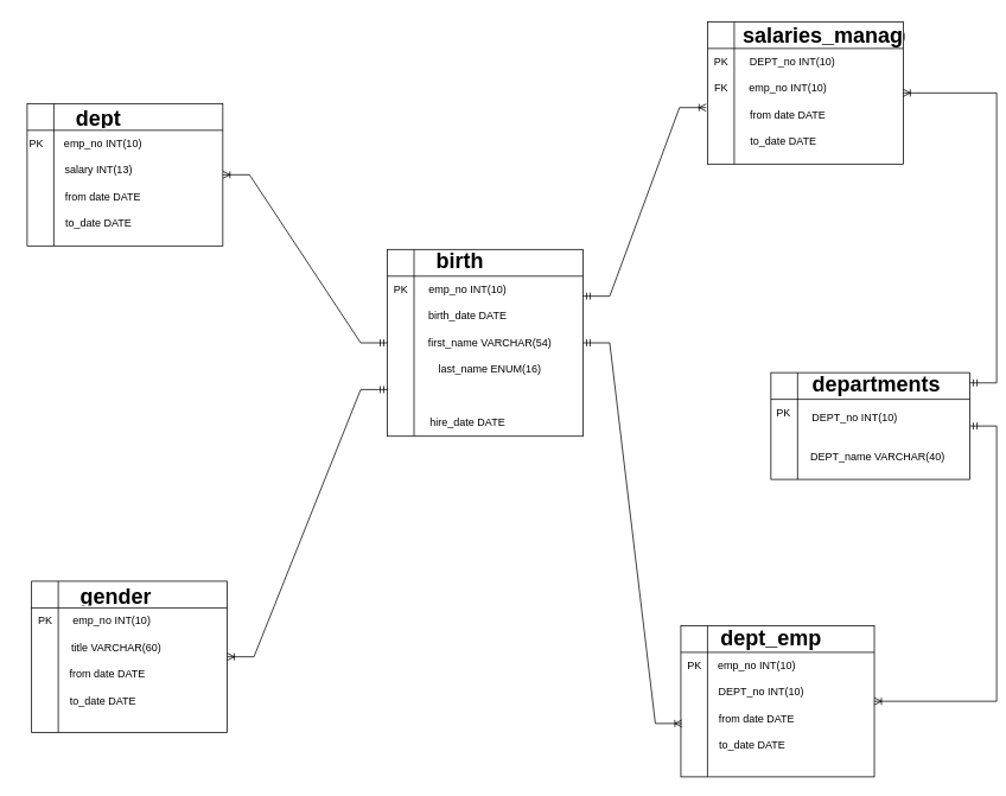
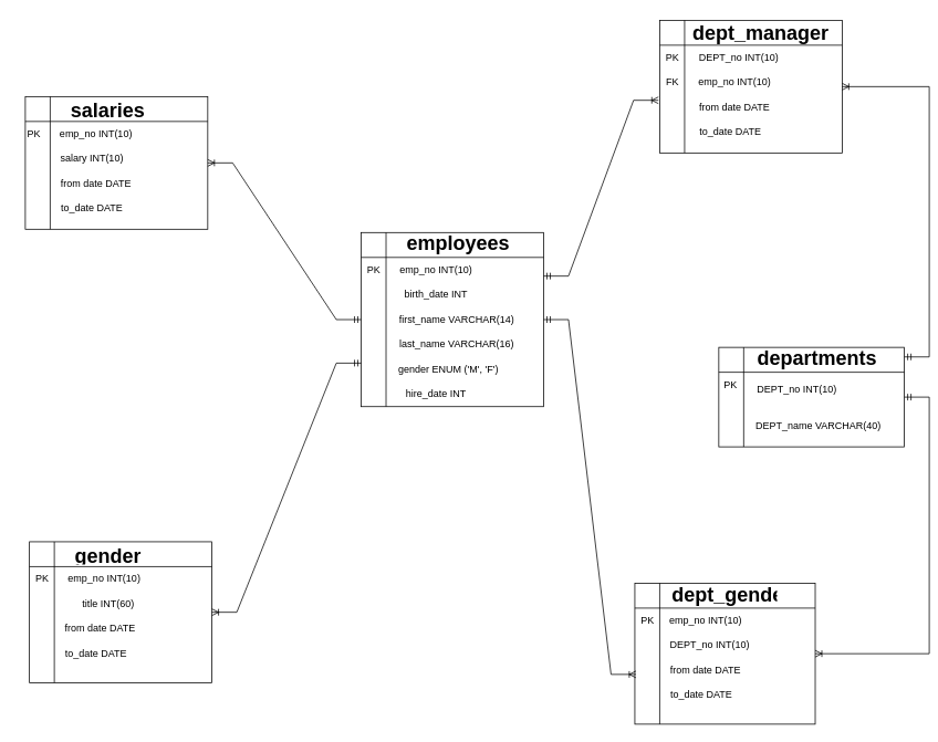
  <mxCell id="0" />
  <mxCell id="1" parent="0" />
  <mxCell id="2" value="" style="shape=internalStorage;whiteSpace=wrap;html=1;backgroundOutline=1;dx=30;dy=30;" vertex="1" parent="1"><mxGeometry x="435" y="280" width="220" height="210" as="geometry" /></mxCell>
- <mxCell id="3" value="&lt;h1&gt;birth&lt;/h1&gt;" style="text;html=1;strokeColor=none;fillColor=none;spacing=5;spacingTop=-20;whiteSpace=wrap;overflow=hidden;rounded=0;" vertex="1" parent="1"><mxGeometry x="485" y="274" width="190" height="34" as="geometry" /></mxCell>
+ <mxCell id="3" value="&lt;h1&gt;employees&lt;/h1&gt;" style="text;html=1;strokeColor=none;fillColor=none;spacing=5;spacingTop=-20;whiteSpace=wrap;overflow=hidden;rounded=0;" vertex="1" parent="1"><mxGeometry x="485" y="274" width="190" height="34" as="geometry" /></mxCell>
  <mxCell id="4" value="PK" style="text;html=1;align=center;verticalAlign=middle;resizable=0;points=[];autosize=1;strokeColor=none;fillColor=none;" vertex="1" parent="1"><mxGeometry x="430" y="310" width="40" height="30" as="geometry" /></mxCell>
  <mxCell id="5" value="" style="shape=internalStorage;whiteSpace=wrap;html=1;backgroundOutline=1;dx=30;dy=30;" vertex="1" parent="1"><mxGeometry x="866.25" y="418.5" width="223.75" height="120" as="geometry" /></mxCell>
  <mxCell id="6" value="&lt;h1&gt;departments&lt;/h1&gt;" style="text;html=1;strokeColor=none;fillColor=none;spacing=5;spacingTop=-20;whiteSpace=wrap;overflow=hidden;rounded=0;" vertex="1" parent="1"><mxGeometry x="908.12" y="411.5" width="190" height="38" as="geometry" /></mxCell>
  <mxCell id="7" value="PK" style="text;html=1;align=center;verticalAlign=middle;resizable=0;points=[];autosize=1;strokeColor=none;fillColor=none;" vertex="1" parent="1"><mxGeometry x="860" y="448.5" width="40" height="30" as="geometry" /></mxCell>
  <mxCell id="8" value="" style="shape=internalStorage;whiteSpace=wrap;html=1;backgroundOutline=1;dx=30;dy=30;" vertex="1" parent="1"><mxGeometry x="765" y="703" width="217.5" height="170" as="geometry" /></mxCell>
- <mxCell id="9" value="&lt;h1&gt;dept_emp&lt;/h1&gt;" style="text;html=1;strokeColor=none;fillColor=none;spacing=5;spacingTop=-20;whiteSpace=wrap;overflow=hidden;rounded=0;" vertex="1" parent="1"><mxGeometry x="805" y="697" width="135" height="40" as="geometry" /></mxCell>
+ <mxCell id="9" value="&lt;h1&gt;dept_gender&lt;/h1&gt;" style="text;html=1;strokeColor=none;fillColor=none;spacing=5;spacingTop=-20;whiteSpace=wrap;overflow=hidden;rounded=0;" vertex="1" parent="1"><mxGeometry x="805" y="697" width="135" height="40" as="geometry" /></mxCell>
  <mxCell id="10" value="PK" style="text;html=1;align=center;verticalAlign=middle;resizable=0;points=[];autosize=1;strokeColor=none;fillColor=none;" vertex="1" parent="1"><mxGeometry x="760" y="733" width="40" height="30" as="geometry" /></mxCell>
  <mxCell id="11" value="" style="shape=internalStorage;whiteSpace=wrap;html=1;backgroundOutline=1;dx=30;dy=30;" vertex="1" parent="1"><mxGeometry x="35" y="653" width="220" height="170" as="geometry" /></mxCell>
  <mxCell id="12" value="&lt;h1&gt;gender&lt;/h1&gt;" style="text;html=1;strokeColor=none;fillColor=none;spacing=5;spacingTop=-20;whiteSpace=wrap;overflow=hidden;rounded=0;" vertex="1" parent="1"><mxGeometry x="85" y="651" width="190" height="30" as="geometry" /></mxCell>
  <mxCell id="13" value="PK" style="text;html=1;align=center;verticalAlign=middle;resizable=0;points=[];autosize=1;strokeColor=none;fillColor=none;" vertex="1" parent="1"><mxGeometry x="30" y="683" width="40" height="30" as="geometry" /></mxCell>
  <mxCell id="14" value="" style="shape=internalStorage;whiteSpace=wrap;html=1;backgroundOutline=1;dx=30;dy=30;" vertex="1" parent="1"><mxGeometry x="795" y="24" width="220" height="160" as="geometry" /></mxCell>
- <mxCell id="15" value="&lt;h1&gt;salaries_manager&lt;/h1&gt;" style="text;html=1;strokeColor=none;fillColor=none;spacing=5;spacingTop=-20;whiteSpace=wrap;overflow=hidden;rounded=0;" vertex="1" parent="1"><mxGeometry x="830" y="20" width="190" height="40" as="geometry" /></mxCell>
+ <mxCell id="15" value="&lt;h1&gt;dept_manager&lt;/h1&gt;" style="text;html=1;strokeColor=none;fillColor=none;spacing=5;spacingTop=-20;whiteSpace=wrap;overflow=hidden;rounded=0;" vertex="1" parent="1"><mxGeometry x="830" y="20" width="190" height="40" as="geometry" /></mxCell>
  <mxCell id="16" value="PK" style="text;html=1;align=center;verticalAlign=middle;resizable=0;points=[];autosize=1;strokeColor=none;fillColor=none;" vertex="1" parent="1"><mxGeometry x="790" y="54" width="40" height="30" as="geometry" /></mxCell>
  <mxCell id="17" value="" style="shape=internalStorage;whiteSpace=wrap;html=1;backgroundOutline=1;dx=30;dy=30;" vertex="1" parent="1"><mxGeometry x="30" y="116" width="220" height="160" as="geometry" /></mxCell>
- <mxCell id="18" value="&lt;h1&gt;dept&lt;/h1&gt;" style="text;html=1;strokeColor=none;fillColor=none;spacing=5;spacingTop=-20;whiteSpace=wrap;overflow=hidden;rounded=0;" vertex="1" parent="1"><mxGeometry x="80" y="114" width="190" height="30" as="geometry" /></mxCell>
+ <mxCell id="18" value="&lt;h1&gt;salaries&lt;/h1&gt;" style="text;html=1;strokeColor=none;fillColor=none;spacing=5;spacingTop=-20;whiteSpace=wrap;overflow=hidden;rounded=0;" vertex="1" parent="1"><mxGeometry x="80" y="114" width="190" height="30" as="geometry" /></mxCell>
  <mxCell id="19" value="PK" style="text;html=1;align=center;verticalAlign=middle;resizable=0;points=[];autosize=1;strokeColor=none;fillColor=none;" vertex="1" parent="1"><mxGeometry x="20" y="146" width="40" height="30" as="geometry" /></mxCell>
  <mxCell id="20" value="emp_no INT(10)" style="text;html=1;align=center;verticalAlign=middle;resizable=0;points=[];autosize=1;strokeColor=none;fillColor=none;" vertex="1" parent="1"><mxGeometry x="60" y="146" width="110" height="30" as="geometry" /></mxCell>
  <mxCell id="21" value="emp_no INT(10)" style="text;html=1;align=center;verticalAlign=middle;resizable=0;points=[];autosize=1;strokeColor=none;fillColor=none;" vertex="1" parent="1"><mxGeometry x="470" y="310" width="110" height="30" as="geometry" /></mxCell>
  <mxCell id="22" value="emp_no INT(10)" style="text;html=1;align=center;verticalAlign=middle;resizable=0;points=[];autosize=1;strokeColor=none;fillColor=none;" vertex="1" parent="1"><mxGeometry x="70" y="683" width="110" height="30" as="geometry" /></mxCell>
  <mxCell id="23" value="emp_no INT(10)" style="text;html=1;align=center;verticalAlign=middle;resizable=0;points=[];autosize=1;strokeColor=none;fillColor=none;" vertex="1" parent="1"><mxGeometry x="795" y="733" width="110" height="30" as="geometry" /></mxCell>
  <mxCell id="24" value="DEPT_no INT(10)" style="text;html=1;align=center;verticalAlign=middle;resizable=0;points=[];autosize=1;strokeColor=none;fillColor=none;" vertex="1" parent="1"><mxGeometry x="830" y="54" width="120" height="30" as="geometry" /></mxCell>
  <mxCell id="25" value="emp_no INT(10)" style="text;html=1;align=center;verticalAlign=middle;resizable=0;points=[];autosize=1;strokeColor=none;fillColor=none;" vertex="1" parent="1"><mxGeometry x="830" y="84" width="110" height="30" as="geometry" /></mxCell>
  <mxCell id="26" value="from date DATE" style="text;html=1;align=center;verticalAlign=middle;resizable=0;points=[];autosize=1;strokeColor=none;fillColor=none;" vertex="1" parent="1"><mxGeometry x="830" y="114" width="110" height="30" as="geometry" /></mxCell>
  <mxCell id="27" value="to_date DATE" style="text;html=1;align=center;verticalAlign=middle;resizable=0;points=[];autosize=1;strokeColor=none;fillColor=none;" vertex="1" parent="1"><mxGeometry x="830" y="144" width="100" height="30" as="geometry" /></mxCell>
  <mxCell id="28" value="FK" style="text;html=1;align=center;verticalAlign=middle;resizable=0;points=[];autosize=1;strokeColor=none;fillColor=none;" vertex="1" parent="1"><mxGeometry x="790" y="84" width="40" height="30" as="geometry" /></mxCell>
  <mxCell id="29" value="DEPT_no INT(10)" style="text;html=1;align=center;verticalAlign=middle;resizable=0;points=[];autosize=1;strokeColor=none;fillColor=none;" vertex="1" parent="1"><mxGeometry x="900" y="453.5" width="120" height="30" as="geometry" /></mxCell>
  <mxCell id="30" value="DEPT_name VARCHAR(40)" style="text;html=1;align=center;verticalAlign=middle;resizable=0;points=[];autosize=1;strokeColor=none;fillColor=none;" vertex="1" parent="1"><mxGeometry x="901.25" y="498.5" width="170" height="30" as="geometry" /></mxCell>
  <mxCell id="31" value="DEPT_no INT(10)" style="text;html=1;align=center;verticalAlign=middle;resizable=0;points=[];autosize=1;strokeColor=none;fillColor=none;" vertex="1" parent="1"><mxGeometry x="795" y="763" width="120" height="30" as="geometry" /></mxCell>
  <mxCell id="32" value="from date DATE" style="text;html=1;align=center;verticalAlign=middle;resizable=0;points=[];autosize=1;strokeColor=none;fillColor=none;" vertex="1" parent="1"><mxGeometry x="795" y="793" width="110" height="30" as="geometry" /></mxCell>
  <mxCell id="33" value="to_date DATE" style="text;html=1;align=center;verticalAlign=middle;resizable=0;points=[];autosize=1;strokeColor=none;fillColor=none;" vertex="1" parent="1"><mxGeometry x="795" y="823" width="100" height="30" as="geometry" /></mxCell>
- <mxCell id="34" value="birth_date DATE" style="text;html=1;align=center;verticalAlign=middle;resizable=0;points=[];autosize=1;strokeColor=none;fillColor=none;" vertex="1" parent="1"><mxGeometry x="470" y="340" width="110" height="30" as="geometry" /></mxCell>
- <mxCell id="35" value="first_name VARCHAR(54)" style="text;html=1;align=center;verticalAlign=middle;resizable=0;points=[];autosize=1;strokeColor=none;fillColor=none;" vertex="1" parent="1"><mxGeometry x="470" y="370" width="160" height="30" as="geometry" /></mxCell>
- <mxCell id="37" value="last_name ENUM(16)" style="text;html=1;align=center;verticalAlign=middle;resizable=0;points=[];autosize=1;strokeColor=none;fillColor=none;" vertex="1" parent="1"><mxGeometry x="470" y="400" width="160" height="30" as="geometry" /></mxCell>
- <mxCell id="38" value="hire_date DATE" style="text;html=1;align=center;verticalAlign=middle;resizable=0;points=[];autosize=1;strokeColor=none;fillColor=none;" vertex="1" parent="1"><mxGeometry x="470" y="460" width="110" height="30" as="geometry" /></mxCell>
- <mxCell id="39" value="title VARCHAR(60)" style="text;html=1;align=center;verticalAlign=middle;resizable=0;points=[];autosize=1;strokeColor=none;fillColor=none;" vertex="1" parent="1"><mxGeometry x="70" y="713" width="120" height="30" as="geometry" /></mxCell>
+ <mxCell id="34" value="birth_date INT" style="text;html=1;align=center;verticalAlign=middle;resizable=0;points=[];autosize=1;strokeColor=none;fillColor=none;" vertex="1" parent="1"><mxGeometry x="470" y="340" width="110" height="30" as="geometry" /></mxCell>
+ <mxCell id="35" value="first_name VARCHAR(14)" style="text;html=1;align=center;verticalAlign=middle;resizable=0;points=[];autosize=1;strokeColor=none;fillColor=none;" vertex="1" parent="1"><mxGeometry x="470" y="370" width="160" height="30" as="geometry" /></mxCell>
+ <mxCell id="36" value="gender ENUM ('M', 'F')" style="text;html=1;align=center;verticalAlign=middle;resizable=0;points=[];autosize=1;strokeColor=none;fillColor=none;" vertex="1" parent="1"><mxGeometry x="470" y="430" width="140" height="30" as="geometry" /></mxCell>
+ <mxCell id="37" value="last_name VARCHAR(16)" style="text;html=1;align=center;verticalAlign=middle;resizable=0;points=[];autosize=1;strokeColor=none;fillColor=none;" vertex="1" parent="1"><mxGeometry x="470" y="400" width="160" height="30" as="geometry" /></mxCell>
+ <mxCell id="38" value="hire_date INT" style="text;html=1;align=center;verticalAlign=middle;resizable=0;points=[];autosize=1;strokeColor=none;fillColor=none;" vertex="1" parent="1"><mxGeometry x="470" y="460" width="110" height="30" as="geometry" /></mxCell>
+ <mxCell id="39" value="title INT(60)" style="text;html=1;align=center;verticalAlign=middle;resizable=0;points=[];autosize=1;strokeColor=none;fillColor=none;" vertex="1" parent="1"><mxGeometry x="70" y="713" width="120" height="30" as="geometry" /></mxCell>
  <mxCell id="40" value="from date DATE" style="text;html=1;align=center;verticalAlign=middle;resizable=0;points=[];autosize=1;strokeColor=none;fillColor=none;" vertex="1" parent="1"><mxGeometry x="65" y="743" width="110" height="30" as="geometry" /></mxCell>
  <mxCell id="41" value="to_date DATE" style="text;html=1;align=center;verticalAlign=middle;resizable=0;points=[];autosize=1;strokeColor=none;fillColor=none;" vertex="1" parent="1"><mxGeometry x="65" y="773" width="100" height="30" as="geometry" /></mxCell>
- <mxCell id="42" value="salary INT(13)" style="text;html=1;align=center;verticalAlign=middle;resizable=0;points=[];autosize=1;strokeColor=none;fillColor=none;" vertex="1" parent="1"><mxGeometry x="60" y="176" width="100" height="30" as="geometry" /></mxCell>
+ <mxCell id="42" value="salary INT(10)" style="text;html=1;align=center;verticalAlign=middle;resizable=0;points=[];autosize=1;strokeColor=none;fillColor=none;" vertex="1" parent="1"><mxGeometry x="60" y="176" width="100" height="30" as="geometry" /></mxCell>
  <mxCell id="43" value="from date DATE" style="text;html=1;align=center;verticalAlign=middle;resizable=0;points=[];autosize=1;strokeColor=none;fillColor=none;" vertex="1" parent="1"><mxGeometry x="60" y="206" width="110" height="30" as="geometry" /></mxCell>
  <mxCell id="44" value="to_date DATE" style="text;html=1;align=center;verticalAlign=middle;resizable=0;points=[];autosize=1;strokeColor=none;fillColor=none;" vertex="1" parent="1"><mxGeometry x="60" y="236" width="100" height="30" as="geometry" /></mxCell>
  <mxCell id="45" value="" style="edgeStyle=entityRelationEdgeStyle;fontSize=12;html=1;endArrow=ERoneToMany;startArrow=ERmandOne;rounded=0;exitX=0;exitY=0.5;exitDx=0;exitDy=0;" edge="1" parent="1" source="2" target="17"><mxGeometry width="100" height="100" relative="1" as="geometry"><mxPoint x="235" y="450" as="sourcePoint" /><mxPoint x="335" y="350" as="targetPoint" /></mxGeometry></mxCell>
  <mxCell id="46" value="" style="edgeStyle=entityRelationEdgeStyle;fontSize=12;html=1;endArrow=ERoneToMany;startArrow=ERmandOne;rounded=0;exitX=0;exitY=0.75;exitDx=0;exitDy=0;entryX=1;entryY=0.5;entryDx=0;entryDy=0;" edge="1" parent="1" source="2" target="11"><mxGeometry width="100" height="100" relative="1" as="geometry"><mxPoint x="335" y="835" as="sourcePoint" /><mxPoint x="220" y="680" as="targetPoint" /></mxGeometry></mxCell>
  <mxCell id="47" value="" style="edgeStyle=entityRelationEdgeStyle;fontSize=12;html=1;endArrow=ERoneToMany;startArrow=ERmandOne;rounded=0;entryX=0.006;entryY=0.647;entryDx=0;entryDy=0;entryPerimeter=0;" edge="1" parent="1" source="2" target="8"><mxGeometry width="100" height="100" relative="1" as="geometry"><mxPoint x="390" y="752.5" as="sourcePoint" /><mxPoint x="560" y="880" as="targetPoint" /></mxGeometry></mxCell>
  <mxCell id="48" value="" style="edgeStyle=entityRelationEdgeStyle;fontSize=12;html=1;endArrow=ERoneToMany;startArrow=ERmandOne;rounded=0;entryX=1;entryY=0.5;entryDx=0;entryDy=0;" edge="1" parent="1" source="5" target="8"><mxGeometry width="100" height="100" relative="1" as="geometry"><mxPoint x="860" y="660" as="sourcePoint" /><mxPoint x="720" y="790" as="targetPoint" /></mxGeometry></mxCell>
  <mxCell id="49" value="" style="edgeStyle=entityRelationEdgeStyle;fontSize=12;html=1;endArrow=ERoneToMany;startArrow=ERmandOne;rounded=0;" edge="1" parent="1" target="14"><mxGeometry width="100" height="100" relative="1" as="geometry"><mxPoint x="1090" y="430" as="sourcePoint" /><mxPoint x="655" y="556" as="targetPoint" /></mxGeometry></mxCell>
  <mxCell id="50" value="" style="edgeStyle=entityRelationEdgeStyle;fontSize=12;html=1;endArrow=ERoneToMany;startArrow=ERmandOne;rounded=0;entryX=-0.007;entryY=0.603;entryDx=0;entryDy=0;entryPerimeter=0;exitX=1;exitY=0.25;exitDx=0;exitDy=0;" edge="1" parent="1" source="2" target="14"><mxGeometry width="100" height="100" relative="1" as="geometry"><mxPoint x="690" y="310" as="sourcePoint" /><mxPoint x="340" y="-30" as="targetPoint" /></mxGeometry></mxCell>
